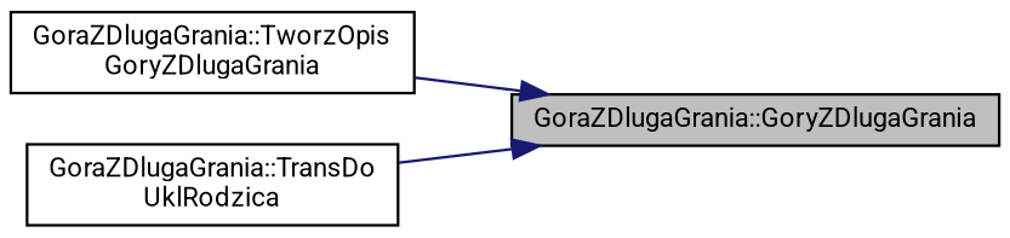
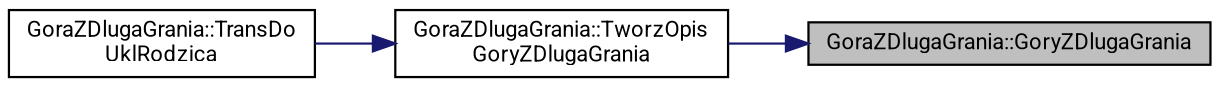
  digraph {
    fontname=Roboto
    rankdir=RL
    node [color=black fillcolor=white fontname=Roboto fontsize=10 shape=record style=filled]
    edge [color=midnightblue dir=back fontname=Roboto fontsize=10 labelfontname=FreeSans labelfontsize=10 style=solid]
    n1 [fillcolor=grey75 fontcolor=black height=0.2 label="GoraZDlugaGrania::GoryZDlugaGrania" width=0.4]
    n2 [height=0.2 label="GoraZDlugaGrania::TworzOpis\lGoryZDlugaGrania" width=0.4]
    n3 [height=0.2 label="GoraZDlugaGrania::TransDo\lUklRodzica" width=0.4]
    n1 -> n2
-   n1 -> n3
+   n2 -> n3
  }
